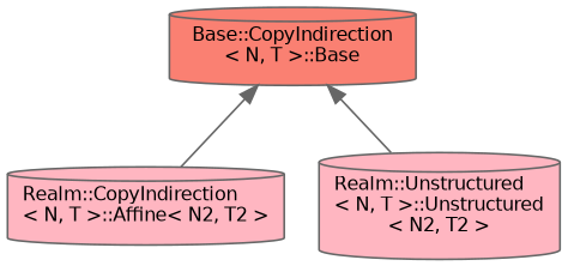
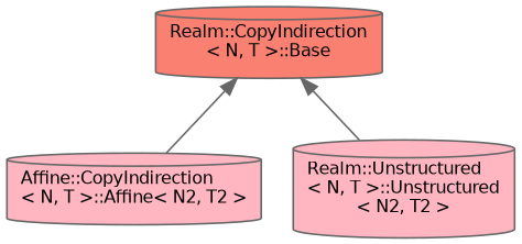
  digraph {
    rankdir=TB
    node [color=gray40 fillcolor=lightpink fontname=Helvetica fontsize=10 shape=cylinder style=filled]
    edge [color=gray40 dir=back fontname=Helvetica fontsize=10 labelfontname=Helvetica labelfontsize=10 style=solid]
-   n1 [fillcolor=salmon fontcolor=black height=0.2 label="Base::CopyIndirection\l\< N, T \>::Base" width=0.4]
-   n2 [height=0.2 label="Realm::CopyIndirection\l\< N, T \>::Affine\< N2, T2 \>" width=0.4]
+   n1 [fillcolor=salmon fontcolor=black height=0.2 label="Realm::CopyIndirection\l\< N, T \>::Base" width=0.4]
+   n2 [height=0.2 label="Affine::CopyIndirection\l\< N, T \>::Affine\< N2, T2 \>" width=0.4]
    n3 [height=0.2 label="Realm::Unstructured\l\< N, T \>::Unstructured\l\< N2, T2 \>" width=0.4]
    n1 -> n2
    n1 -> n3
  }
